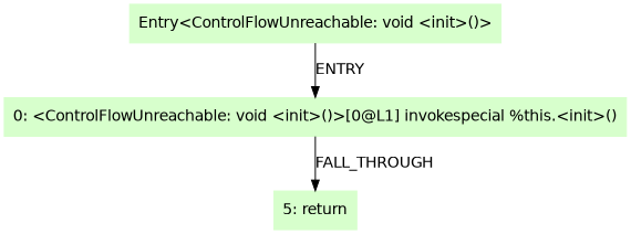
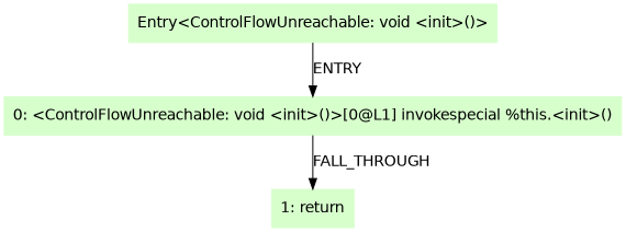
  digraph {
    fontname="DejaVu Sans"
    node [color=".3 .2 1.0" fontname="DejaVu Sans" shape=box style=filled]
    edge [fontname="DejaVu Sans"]
    n1 [label="Entry<ControlFlowUnreachable: void <init>()>"]
    n2 [label="0: <ControlFlowUnreachable: void <init>()>[0@L1] invokespecial %this.<init>()"]
-   n3 [label="5: return"]
+   n3 [label="1: return"]
    n1 -> n2 [label=ENTRY]
    n2 -> n3 [label=FALL_THROUGH]
  }
